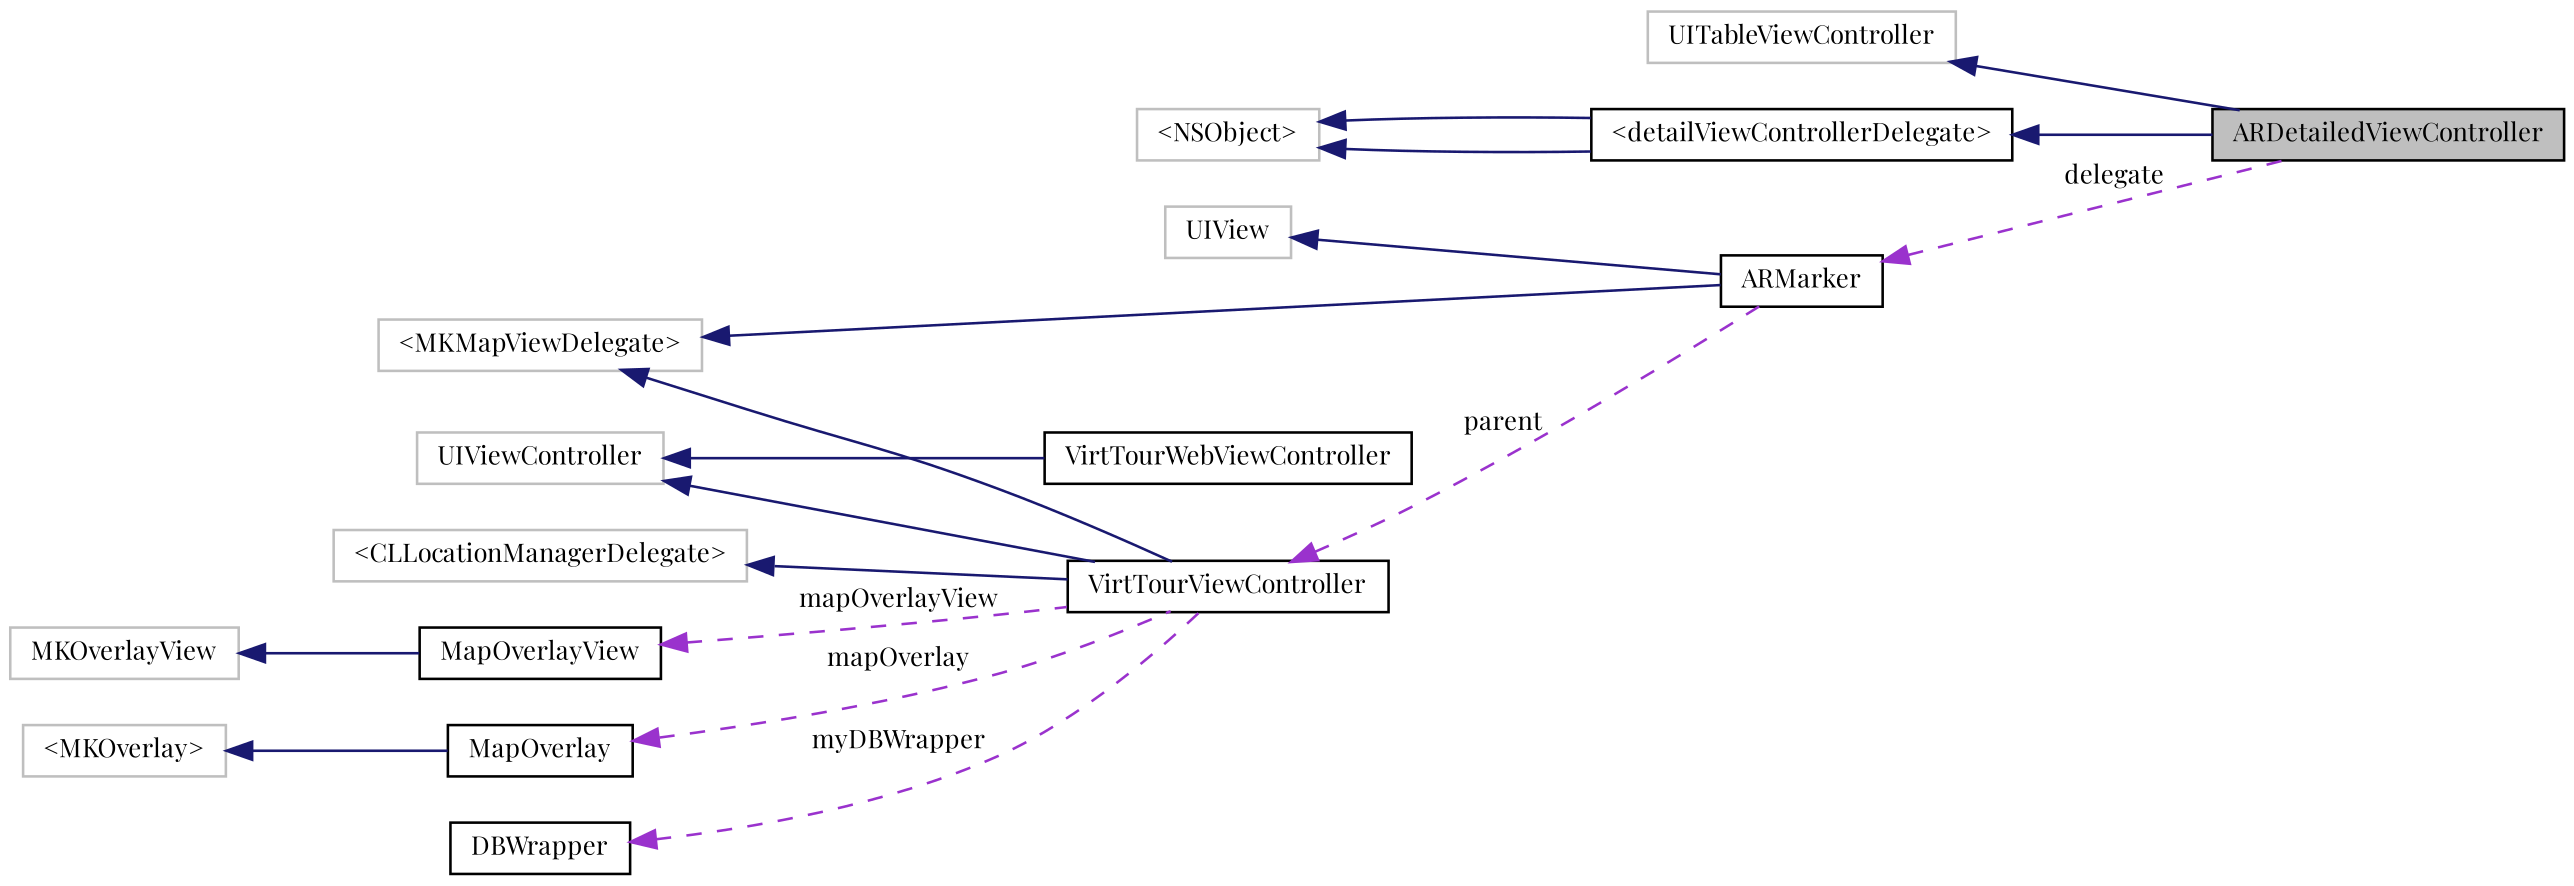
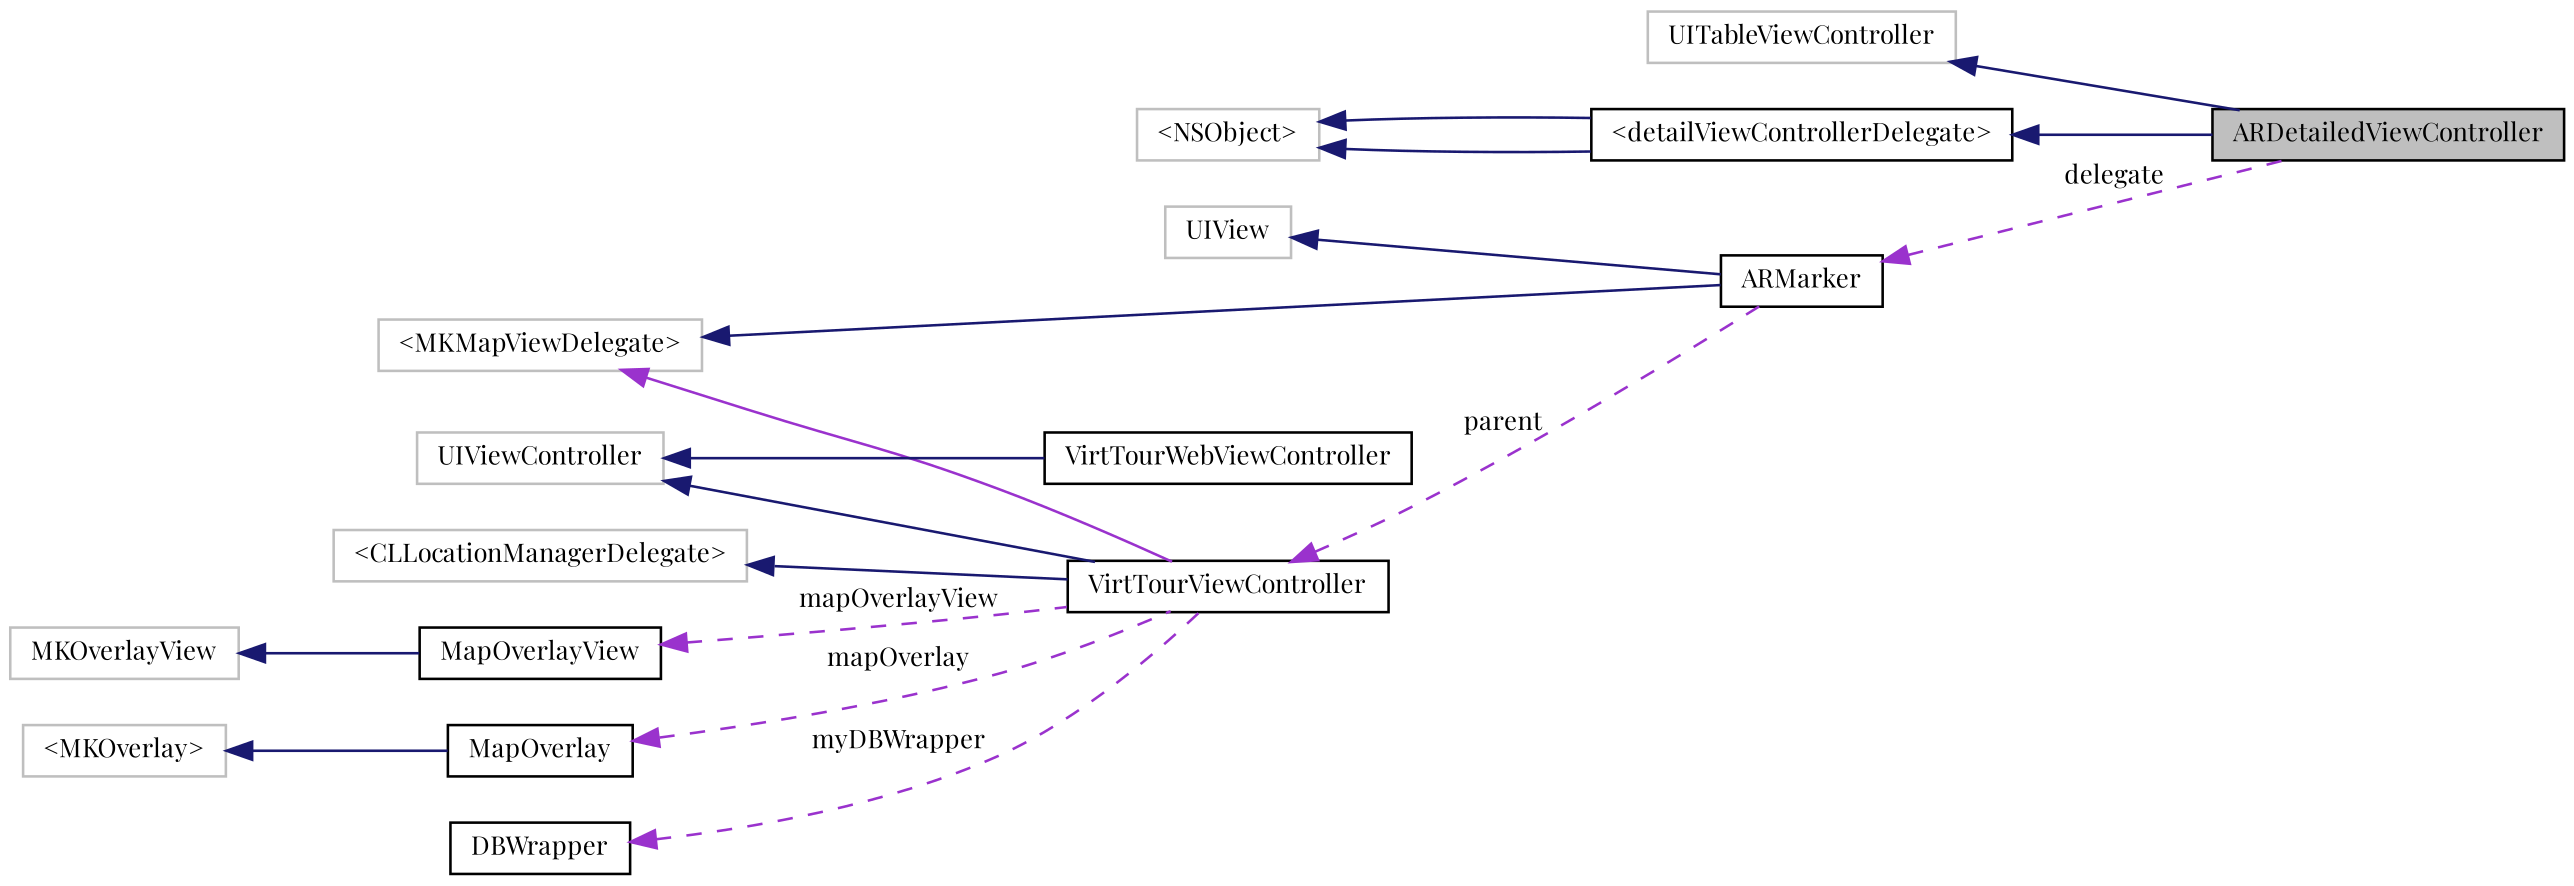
  digraph {
    fontname="Playfair Display"
    rankdir=LR
    node [color=black fillcolor=white fontname="Playfair Display" fontsize=10 shape=record style=filled]
    edge [color=midnightblue dir=back fontname="Playfair Display" fontsize=10 labelfontname=Helvetica labelfontsize=10 style=solid]
    n1 [fillcolor=grey75 fontcolor=black height=0.2 label=ARDetailedViewController width=0.4]
    n2 [color=grey75 height=0.2 label=UITableViewController width=0.4]
    n3 [height=0.2 label="\<detailViewControllerDelegate\>" width=0.4]
    n4 [color=grey75 height=0.2 label="\<NSObject\>" width=0.4]
    n5 [height=0.2 label=ARMarker width=0.4]
    n6 [color=grey75 height=0.2 label=UIView width=0.4]
    n7 [color=grey75 height=0.2 label="\<MKMapViewDelegate\>" width=0.4]
    n8 [height=0.2 label=VirtTourViewController width=0.4]
    n9 [color=grey75 height=0.2 label=UIViewController width=0.4]
    n10 [height=0.2 label=VirtTourWebViewController width=0.4]
    n11 [color=grey75 height=0.2 label="\<CLLocationManagerDelegate\>" width=0.4]
    n12 [height=0.2 label=MapOverlayView width=0.4]
    n13 [color=grey75 height=0.2 label=MKOverlayView width=0.4]
    n14 [height=0.2 label=MapOverlay width=0.4]
    n15 [height=0.2 label=DBWrapper width=0.4]
    n16 [color=grey75 height=0.2 label="\<MKOverlay\>" width=0.4]
    n2 -> n1
    n3 -> n1
    n4 -> n3
    n4 -> n3
    n5 -> n1 [color=darkorchid3 label=" delegate" style=dashed]
    n6 -> n5
    n7 -> n5
-   n7 -> n8
+   n7 -> n8 [color=darkorchid3]
    n8 -> n5 [color=darkorchid3 label=" parent" style=dashed]
    n9 -> n8
    n9 -> n10
    n11 -> n8
    n12 -> n8 [color=darkorchid3 label=" mapOverlayView" style=dashed]
    n13 -> n12
    n14 -> n8 [color=darkorchid3 label=" mapOverlay" style=dashed]
    n15 -> n8 [color=darkorchid3 label=" myDBWrapper" style=dashed]
    n16 -> n14
  }
